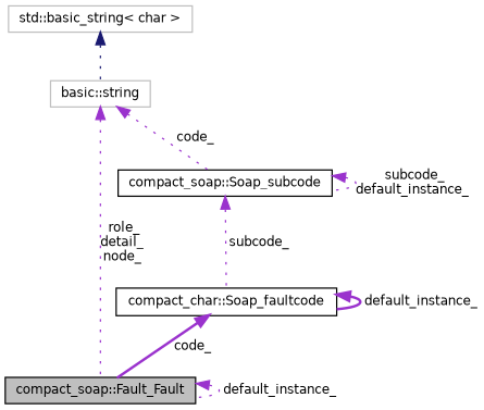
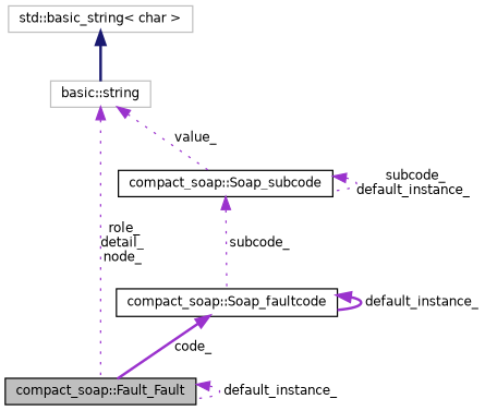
  digraph {
    node [color=black fillcolor=white fontname=Helvetica fontsize=10 shape=record style=filled]
    edge [color=darkorchid3 dir=back fontname=Helvetica fontsize=10 labelfontname=Helvetica labelfontsize=10 style=dotted]
    n1 [fillcolor=grey75 fontcolor=black height=0.2 label="compact_soap::Fault_Fault" width=0.4]
-   n2 [height=0.2 label="compact_char::Soap_faultcode" width=0.4]
+   n2 [height=0.2 label="compact_soap::Soap_faultcode" width=0.4]
    n3 [height=0.2 label="compact_soap::Soap_subcode" width=0.4]
    n4 [color=grey75 height=0.2 label="basic::string" width=0.4]
    n5 [color=grey75 height=0.2 label="std::basic_string\< char \>" width=0.4]
    n1 -> n1 [label=" default_instance_"]
    n2 -> n1 [label=" code_" style=bold]
    n2 -> n2 [label=" default_instance_" style=bold]
    n3 -> n2 [label=" subcode_"]
    n3 -> n3 [label=" subcode_\ndefault_instance_"]
    n4 -> n1 [label=" role_\ndetail_\nnode_"]
-   n4 -> n3 [label=" code_"]
-   n5 -> n4 [color=midnightblue]
+   n4 -> n3 [label=" value_"]
+   n5 -> n4 [color=midnightblue style=bold]
  }
